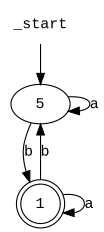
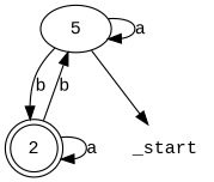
  digraph {
    fontname="Liberation Mono"
    node [fontname="Liberation Mono"]
    edge [fontname="Liberation Mono"]
    n1 [label=5]
-   2 [shape=doublecircle label=1]
+   2 [shape=doublecircle]
    _start [shape=none]
    n1 -> n1 [label=a]
    n1 -> 2 [label=b]
    2 -> n1 [label=b]
    2 -> 2 [label=a]
-   _start -> n1
+   n1 -> _start
  }
